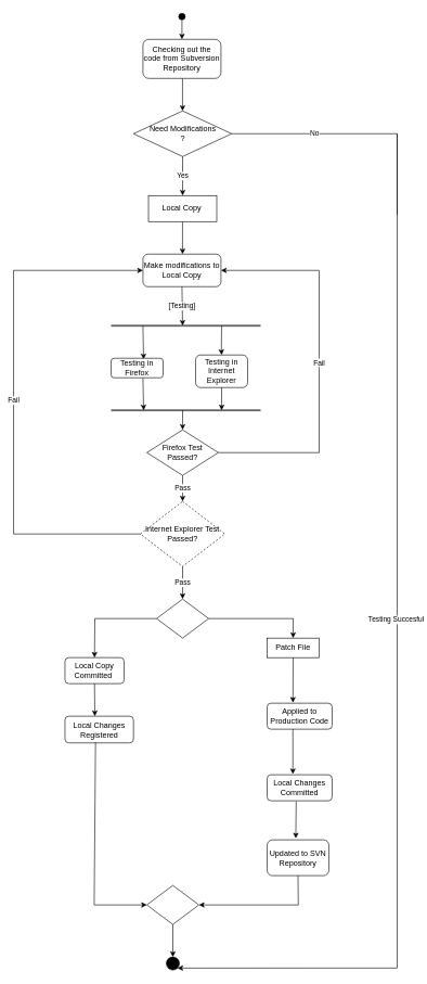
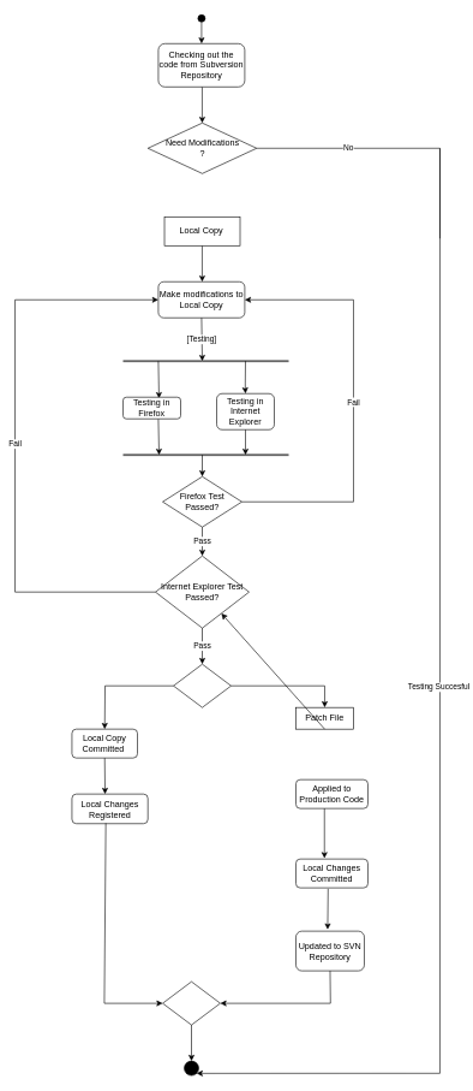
  <mxCell id="0" />
  <mxCell id="1" parent="0" />
  <mxCell id="2" value="" style="endArrow=classic;html=1;rounded=0;" edge="1" parent="1" source="24"><mxGeometry width="50" height="50" relative="1" as="geometry"><mxPoint x="278" y="40" as="sourcePoint" /><mxPoint x="279" y="110" as="targetPoint" /></mxGeometry></mxCell>
  <mxCell id="3" value="" style="ellipse;whiteSpace=wrap;html=1;aspect=fixed;fillColor=#000000;" vertex="1" parent="1"><mxGeometry x="274" y="20" width="10" height="10" as="geometry" /></mxCell>
  <mxCell id="4" value="" style="endArrow=classic;html=1;rounded=0;" edge="1" parent="1"><mxGeometry width="50" height="50" relative="1" as="geometry"><mxPoint x="279.87" y="120" as="sourcePoint" /><mxPoint x="279.87" y="170" as="targetPoint" /></mxGeometry></mxCell>
  <mxCell id="5" style="edgeStyle=orthogonalEdgeStyle;rounded=0;orthogonalLoop=1;jettySize=auto;html=1;" edge="1" parent="1"><mxGeometry relative="1" as="geometry"><mxPoint x="280.073" y="210" as="targetPoint" /><mxPoint x="280" y="210" as="sourcePoint" /></mxGeometry></mxCell>
  <mxCell id="6" value="Need Modifications&lt;br&gt;?" style="rhombus;whiteSpace=wrap;html=1;align=center;" vertex="1" parent="1"><mxGeometry x="204.5" y="170" width="151" height="70" as="geometry" /></mxCell>
  <mxCell id="7" value="" style="endArrow=classic;html=1;rounded=0;" edge="1" parent="1"><mxGeometry width="50" height="50" relative="1" as="geometry"><mxPoint x="279.87" y="340" as="sourcePoint" /><mxPoint x="279.87" y="390" as="targetPoint" /></mxGeometry></mxCell>
  <mxCell id="8" value="Make modifications to Local Copy" style="rounded=1;whiteSpace=wrap;html=1;" vertex="1" parent="1"><mxGeometry x="219" y="390" width="120" height="50" as="geometry" /></mxCell>
  <mxCell id="9" value="[Testing]" style="endArrow=classic;html=1;rounded=0;exitX=0.5;exitY=1;exitDx=0;exitDy=0;" edge="1" parent="1" source="8"><mxGeometry width="50" height="50" relative="1" as="geometry"><mxPoint x="272.32" y="480" as="sourcePoint" /><mxPoint x="280" y="500" as="targetPoint" /></mxGeometry></mxCell>
  <mxCell id="10" value="" style="shape=link;html=1;rounded=0;width=1.373;" edge="1" parent="1"><mxGeometry width="100" relative="1" as="geometry"><mxPoint x="170" y="500" as="sourcePoint" /><mxPoint x="400" y="500" as="targetPoint" /><Array as="points"><mxPoint x="280" y="500" /></Array></mxGeometry></mxCell>
  <mxCell id="11" value="Testing in Internet Explorer" style="rounded=1;whiteSpace=wrap;html=1;" vertex="1" parent="1"><mxGeometry x="300" y="545" width="80" height="50" as="geometry" /></mxCell>
  <mxCell id="12" value="" style="endArrow=classic;html=1;rounded=0;entryX=0.879;entryY=0.008;entryDx=0;entryDy=0;entryPerimeter=0;" edge="1" parent="1" source="26"><mxGeometry width="50" height="50" relative="1" as="geometry"><mxPoint x="219" y="500" as="sourcePoint" /><mxPoint x="219.32" y="565" as="targetPoint" /><Array as="points"><mxPoint x="219" y="549.76" /><mxPoint x="219" y="559.76" /></Array></mxGeometry></mxCell>
  <mxCell id="13" value="" style="endArrow=classic;html=1;rounded=0;entryX=0.879;entryY=0.008;entryDx=0;entryDy=0;entryPerimeter=0;" edge="1" parent="1"><mxGeometry width="50" height="50" relative="1" as="geometry"><mxPoint x="340" y="500" as="sourcePoint" /><mxPoint x="340.03" y="545" as="targetPoint" /><Array as="points"><mxPoint x="339.71" y="529.76" /><mxPoint x="339.71" y="539.76" /></Array></mxGeometry></mxCell>
  <mxCell id="14" value="" style="endArrow=classic;html=1;rounded=0;exitX=0.437;exitY=1.114;exitDx=0;exitDy=0;exitPerimeter=0;" edge="1" parent="1"><mxGeometry width="50" height="50" relative="1" as="geometry"><mxPoint x="219" y="580" as="sourcePoint" /><mxPoint x="220" y="630" as="targetPoint" /></mxGeometry></mxCell>
  <mxCell id="15" value="" style="endArrow=classic;html=1;rounded=0;exitX=0.5;exitY=1;exitDx=0;exitDy=0;" edge="1" parent="1" source="11"><mxGeometry width="50" height="50" relative="1" as="geometry"><mxPoint x="335.75" y="615" as="sourcePoint" /><mxPoint x="340" y="630" as="targetPoint" /></mxGeometry></mxCell>
  <mxCell id="16" value="" style="shape=link;html=1;rounded=0;width=1.373;" edge="1" parent="1"><mxGeometry width="100" relative="1" as="geometry"><mxPoint x="170" y="630" as="sourcePoint" /><mxPoint x="400" y="630" as="targetPoint" /><Array as="points" /></mxGeometry></mxCell>
  <mxCell id="17" value="" style="endArrow=classic;html=1;rounded=0;" edge="1" parent="1" source="28"><mxGeometry width="50" height="50" relative="1" as="geometry"><mxPoint x="280" y="630" as="sourcePoint" /><mxPoint x="279.71" y="730" as="targetPoint" /></mxGeometry></mxCell>
- <mxCell id="18" value="Internet Explorer Test Passed?" style="rhombus;whiteSpace=wrap;html=1;dashed=1;" vertex="1" parent="1"><mxGeometry x="215" y="770" width="130" height="100" as="geometry" /></mxCell>
+ <mxCell id="18" value="Internet Explorer Test Passed?" style="rhombus;whiteSpace=wrap;html=1;" vertex="1" parent="1"><mxGeometry x="215" y="770" width="130" height="100" as="geometry" /></mxCell>
  <mxCell id="19" value="" style="endArrow=classic;html=1;rounded=0;exitX=0.5;exitY=1;exitDx=0;exitDy=0;" edge="1" parent="1"><mxGeometry width="50" height="50" relative="1" as="geometry"><mxPoint x="334.83" y="680" as="sourcePoint" /><mxPoint x="334.832" y="679.888" as="targetPoint" /><Array as="points" /></mxGeometry></mxCell>
  <mxCell id="20" value="Fail" style="endArrow=classic;html=1;rounded=0;exitX=1;exitY=0.5;exitDx=0;exitDy=0;entryX=1;entryY=0.5;entryDx=0;entryDy=0;" edge="1" parent="1" source="28" target="8"><mxGeometry width="50" height="50" relative="1" as="geometry"><mxPoint x="200" y="680" as="sourcePoint" /><mxPoint x="320" y="560" as="targetPoint" /><Array as="points"><mxPoint x="490" y="695" /><mxPoint x="490" y="415" /></Array></mxGeometry></mxCell>
  <mxCell id="21" value="Pass" style="endArrow=classic;html=1;rounded=0;exitX=0.5;exitY=1;exitDx=0;exitDy=0;entryX=0.5;entryY=0;entryDx=0;entryDy=0;" edge="1" parent="1" source="28" target="18"><mxGeometry width="50" height="50" relative="1" as="geometry"><mxPoint x="200" y="750" as="sourcePoint" /><mxPoint x="250" y="700" as="targetPoint" /></mxGeometry></mxCell>
  <mxCell id="22" value="Fail" style="endArrow=classic;html=1;rounded=0;exitX=0;exitY=0.5;exitDx=0;exitDy=0;entryX=0;entryY=0.5;entryDx=0;entryDy=0;" edge="1" parent="1" source="18" target="8"><mxGeometry width="50" height="50" relative="1" as="geometry"><mxPoint x="70" y="580" as="sourcePoint" /><mxPoint x="120" y="530" as="targetPoint" /><Array as="points"><mxPoint x="20" y="820" /><mxPoint x="20" y="415" /></Array></mxGeometry></mxCell>
  <mxCell id="23" value="" style="endArrow=classic;html=1;rounded=0;" edge="1" parent="1" source="3" target="24"><mxGeometry width="50" height="50" relative="1" as="geometry"><mxPoint x="279" y="30" as="sourcePoint" /><mxPoint x="279" y="110" as="targetPoint" /></mxGeometry></mxCell>
  <mxCell id="24" value="Checking out the code from Subversion Repository" style="rounded=1;whiteSpace=wrap;html=1;" vertex="1" parent="1"><mxGeometry x="219" y="60" width="120" height="60" as="geometry" /></mxCell>
  <mxCell id="25" value="" style="endArrow=classic;html=1;rounded=0;entryX=0.624;entryY=0.054;entryDx=0;entryDy=0;entryPerimeter=0;" edge="1" parent="1" target="26"><mxGeometry width="50" height="50" relative="1" as="geometry"><mxPoint x="219" y="500" as="sourcePoint" /><mxPoint x="219.32" y="565" as="targetPoint" /><Array as="points" /></mxGeometry></mxCell>
  <mxCell id="26" value="Testing in Firefox" style="rounded=1;whiteSpace=wrap;html=1;" vertex="1" parent="1"><mxGeometry x="170" y="550" width="80" height="30" as="geometry" /></mxCell>
  <mxCell id="27" value="" style="endArrow=classic;html=1;rounded=0;" edge="1" parent="1" target="28"><mxGeometry width="50" height="50" relative="1" as="geometry"><mxPoint x="280" y="630" as="sourcePoint" /><mxPoint x="279.71" y="730" as="targetPoint" /></mxGeometry></mxCell>
  <mxCell id="28" value="Firefox Test Passed?" style="rhombus;whiteSpace=wrap;html=1;" vertex="1" parent="1"><mxGeometry x="225" y="660" width="110" height="70" as="geometry" /></mxCell>
  <mxCell id="29" value="Pass" style="endArrow=classic;html=1;rounded=0;exitX=0.5;exitY=1;exitDx=0;exitDy=0;" edge="1" parent="1" source="18" target="30"><mxGeometry width="50" height="50" relative="1" as="geometry"><mxPoint x="280" y="900" as="sourcePoint" /><mxPoint x="280" y="1030" as="targetPoint" /></mxGeometry></mxCell>
  <mxCell id="30" value="" style="rhombus;whiteSpace=wrap;html=1;" vertex="1" parent="1"><mxGeometry x="240" y="920" width="80" height="60" as="geometry" /></mxCell>
  <mxCell id="31" value="Patch File" style="rounded=0;whiteSpace=wrap;html=1;" vertex="1" parent="1"><mxGeometry x="410" y="980" width="80" height="30" as="geometry" /></mxCell>
  <mxCell id="32" value="Applied to Production Code" style="rounded=1;whiteSpace=wrap;html=1;" vertex="1" parent="1"><mxGeometry x="410" y="1080" width="100" height="40" as="geometry" /></mxCell>
  <mxCell id="33" value="Local Changes Committed" style="rounded=1;whiteSpace=wrap;html=1;" vertex="1" parent="1"><mxGeometry x="410" y="1190" width="100" height="40" as="geometry" /></mxCell>
  <mxCell id="34" value="Updated to SVN Repository" style="rounded=1;whiteSpace=wrap;html=1;" vertex="1" parent="1"><mxGeometry x="410" y="1290" width="95" height="55" as="geometry" /></mxCell>
  <mxCell id="35" value="" style="endArrow=classic;html=1;rounded=0;exitX=1;exitY=0.5;exitDx=0;exitDy=0;entryX=0.5;entryY=0;entryDx=0;entryDy=0;" edge="1" parent="1" source="30" target="31"><mxGeometry width="50" height="50" relative="1" as="geometry"><mxPoint x="100" y="1130" as="sourcePoint" /><mxPoint x="450" y="970" as="targetPoint" /><Array as="points"><mxPoint x="450" y="950" /></Array></mxGeometry></mxCell>
- <mxCell id="36" value="" style="endArrow=classic;html=1;rounded=0;exitX=0.5;exitY=1;exitDx=0;exitDy=0;entryX=0.397;entryY=-0.022;entryDx=0;entryDy=0;entryPerimeter=0;" edge="1" parent="1" source="31" target="32"><mxGeometry width="50" height="50" relative="1" as="geometry"><mxPoint x="100" y="1130" as="sourcePoint" /><mxPoint x="150" y="1080" as="targetPoint" /></mxGeometry></mxCell>
+ <mxCell id="36" value="" style="endArrow=classic;html=1;rounded=0;exitX=0.5;exitY=1;exitDx=0;exitDy=0;" edge="1" parent="1" source="31" target="18"><mxGeometry width="50" height="50" relative="1" as="geometry"><mxPoint x="100" y="1130" as="sourcePoint" /><mxPoint x="150" y="1080" as="targetPoint" /></mxGeometry></mxCell>
  <mxCell id="37" value="" style="endArrow=classic;html=1;rounded=0;exitX=0.5;exitY=1;exitDx=0;exitDy=0;entryX=0.397;entryY=-0.022;entryDx=0;entryDy=0;entryPerimeter=0;" edge="1" parent="1"><mxGeometry width="50" height="50" relative="1" as="geometry"><mxPoint x="449.63" y="1120" as="sourcePoint" /><mxPoint x="449.63" y="1189" as="targetPoint" /></mxGeometry></mxCell>
  <mxCell id="38" value="" style="endArrow=classic;html=1;rounded=0;entryX=0.464;entryY=-0.041;entryDx=0;entryDy=0;entryPerimeter=0;exitX=0.447;exitY=1.031;exitDx=0;exitDy=0;exitPerimeter=0;" edge="1" parent="1" source="33" target="34"><mxGeometry width="50" height="50" relative="1" as="geometry"><mxPoint x="100" y="1290" as="sourcePoint" /><mxPoint x="150" y="1240" as="targetPoint" /></mxGeometry></mxCell>
  <mxCell id="39" value="Local Copy Committed&amp;nbsp;" style="rounded=1;whiteSpace=wrap;html=1;" vertex="1" parent="1"><mxGeometry x="99" y="1010" width="91" height="40" as="geometry" /></mxCell>
  <mxCell id="40" value="Local Changes Registered" style="rounded=1;whiteSpace=wrap;html=1;" vertex="1" parent="1"><mxGeometry x="99" y="1100" width="105.5" height="41" as="geometry" /></mxCell>
  <mxCell id="41" value="" style="endArrow=classic;html=1;rounded=0;exitX=0;exitY=0.5;exitDx=0;exitDy=0;entryX=0.5;entryY=0;entryDx=0;entryDy=0;" edge="1" parent="1" source="30" target="39"><mxGeometry width="50" height="50" relative="1" as="geometry"><mxPoint x="220" y="960" as="sourcePoint" /><mxPoint x="150" y="1190" as="targetPoint" /><Array as="points"><mxPoint x="145" y="950" /></Array></mxGeometry></mxCell>
  <mxCell id="42" value="" style="endArrow=classic;html=1;rounded=0;exitX=0.5;exitY=1;exitDx=0;exitDy=0;" edge="1" parent="1" source="39"><mxGeometry width="50" height="50" relative="1" as="geometry"><mxPoint x="140" y="1070" as="sourcePoint" /><mxPoint x="145" y="1100" as="targetPoint" /></mxGeometry></mxCell>
  <mxCell id="43" value="" style="rhombus;whiteSpace=wrap;html=1;" vertex="1" parent="1"><mxGeometry x="225" y="1360" width="80" height="60" as="geometry" /></mxCell>
  <mxCell id="44" value="" style="endArrow=classic;html=1;rounded=0;exitX=0.446;exitY=0.984;exitDx=0;exitDy=0;exitPerimeter=0;entryX=0;entryY=0.5;entryDx=0;entryDy=0;" edge="1" parent="1" source="40" target="43"><mxGeometry width="50" height="50" relative="1" as="geometry"><mxPoint x="100" y="1240" as="sourcePoint" /><mxPoint x="140" y="1310" as="targetPoint" /><Array as="points"><mxPoint x="144" y="1390" /></Array></mxGeometry></mxCell>
  <mxCell id="45" value="" style="endArrow=classic;html=1;rounded=0;exitX=0.5;exitY=1;exitDx=0;exitDy=0;entryX=1;entryY=0.5;entryDx=0;entryDy=0;" edge="1" parent="1" source="34" target="43"><mxGeometry width="50" height="50" relative="1" as="geometry"><mxPoint x="100" y="1240" as="sourcePoint" /><mxPoint x="460" y="1400" as="targetPoint" /><Array as="points"><mxPoint x="458" y="1390" /></Array></mxGeometry></mxCell>
  <mxCell id="46" value="" style="endArrow=classic;html=1;rounded=0;exitX=0.5;exitY=1;exitDx=0;exitDy=0;" edge="1" parent="1" source="48"><mxGeometry width="50" height="50" relative="1" as="geometry"><mxPoint x="100" y="1240" as="sourcePoint" /><mxPoint x="265" y="1470" as="targetPoint" /></mxGeometry></mxCell>
  <mxCell id="47" value="" style="endArrow=classic;html=1;rounded=0;exitX=0.5;exitY=1;exitDx=0;exitDy=0;" edge="1" parent="1" source="43" target="48"><mxGeometry width="50" height="50" relative="1" as="geometry"><mxPoint x="265" y="1420" as="sourcePoint" /><mxPoint x="265" y="1470" as="targetPoint" /></mxGeometry></mxCell>
  <mxCell id="48" value="" style="ellipse;whiteSpace=wrap;html=1;aspect=fixed;fillColor=#000000;" vertex="1" parent="1"><mxGeometry x="255" y="1470" width="20" height="20" as="geometry" /></mxCell>
- <mxCell id="49" value="Yes" style="endArrow=classic;html=1;rounded=0;exitX=0.5;exitY=1;exitDx=0;exitDy=0;" edge="1" parent="1" source="6" target="50"><mxGeometry width="50" height="50" relative="1" as="geometry"><mxPoint x="280" y="240" as="sourcePoint" /><mxPoint x="279.429" y="280" as="targetPoint" /></mxGeometry></mxCell>
  <mxCell id="50" value="Local Copy&amp;nbsp;" style="rounded=0;whiteSpace=wrap;html=1;" vertex="1" parent="1"><mxGeometry x="227.5" y="300" width="105" height="40" as="geometry" /></mxCell>
  <mxCell id="51" value="Testing Succesful&amp;nbsp;" style="endArrow=classic;html=1;rounded=0;entryX=1;entryY=1;entryDx=0;entryDy=0;" edge="1" parent="1" target="48"><mxGeometry width="50" height="50" relative="1" as="geometry"><mxPoint x="610" y="330" as="sourcePoint" /><mxPoint x="570" y="190" as="targetPoint" /><Array as="points"><mxPoint x="610" y="205" /><mxPoint x="610" y="1487" /></Array></mxGeometry></mxCell>
  <mxCell id="52" value="No" style="endArrow=none;html=1;rounded=0;exitX=1;exitY=0.5;exitDx=0;exitDy=0;" edge="1" parent="1" source="6"><mxGeometry width="50" height="50" relative="1" as="geometry"><mxPoint x="-310" y="780" as="sourcePoint" /><mxPoint x="610" y="205" as="targetPoint" /></mxGeometry></mxCell>
